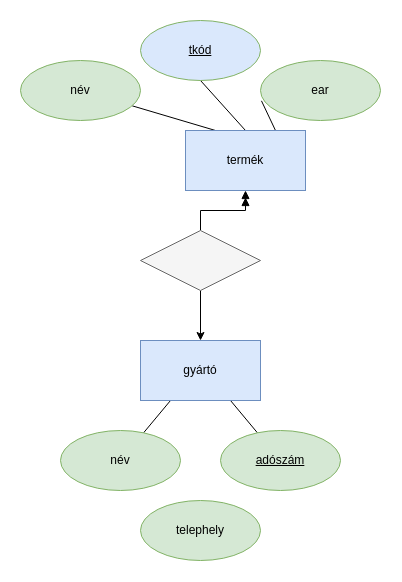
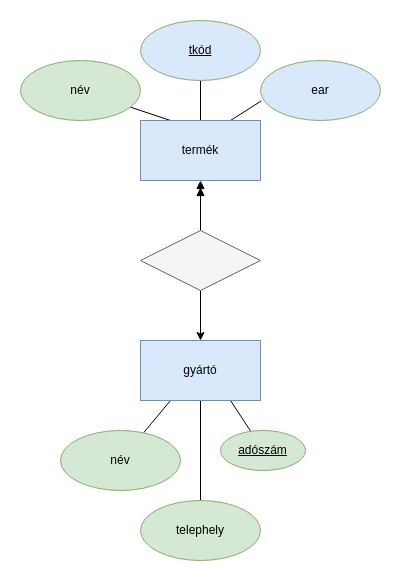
  <mxCell id="0" />
  <mxCell id="1" parent="0" />
  <mxCell id="2" style="edgeStyle=none;rounded=0;orthogonalLoop=1;jettySize=auto;html=1;exitX=0.25;exitY=0;exitDx=0;exitDy=0;endArrow=none;endFill=0;" edge="1" parent="1" source="5" target="19"><mxGeometry relative="1" as="geometry" /></mxCell>
  <mxCell id="3" style="edgeStyle=none;rounded=0;orthogonalLoop=1;jettySize=auto;html=1;exitX=0.5;exitY=0;exitDx=0;exitDy=0;entryX=0.5;entryY=1;entryDx=0;entryDy=0;endArrow=none;endFill=0;" edge="1" parent="1" source="5" target="17"><mxGeometry relative="1" as="geometry" /></mxCell>
  <mxCell id="4" style="edgeStyle=none;rounded=0;orthogonalLoop=1;jettySize=auto;html=1;exitX=0.75;exitY=0;exitDx=0;exitDy=0;entryX=0.008;entryY=0.672;entryDx=0;entryDy=0;entryPerimeter=0;endArrow=none;endFill=0;" edge="1" parent="1" source="5" target="18"><mxGeometry relative="1" as="geometry" /></mxCell>
- <mxCell id="5" value="termék" style="rounded=0;whiteSpace=wrap;html=1;fillColor=#dae8fc;strokeColor=#6c8ebf;" vertex="1" parent="1"><mxGeometry x="185" y="130" width="120" height="60" as="geometry" /></mxCell>
+ <mxCell id="5" value="termék" style="rounded=0;whiteSpace=wrap;html=1;fillColor=#dae8fc;strokeColor=#6c8ebf;" vertex="1" parent="1"><mxGeometry x="140" y="120" width="120" height="60" as="geometry" /></mxCell>
  <mxCell id="6" style="edgeStyle=none;rounded=0;orthogonalLoop=1;jettySize=auto;html=1;exitX=0.25;exitY=1;exitDx=0;exitDy=0;endArrow=none;endFill=0;" edge="1" parent="1" source="9" target="15"><mxGeometry relative="1" as="geometry" /></mxCell>
+ <mxCell id="7" style="edgeStyle=none;rounded=0;orthogonalLoop=1;jettySize=auto;html=1;exitX=0.5;exitY=1;exitDx=0;exitDy=0;entryX=0.5;entryY=0;entryDx=0;entryDy=0;endArrow=none;endFill=0;" edge="1" parent="1" source="9" target="14"><mxGeometry relative="1" as="geometry" /></mxCell>
  <mxCell id="8" style="edgeStyle=none;rounded=0;orthogonalLoop=1;jettySize=auto;html=1;exitX=0.75;exitY=1;exitDx=0;exitDy=0;endArrow=none;endFill=0;" edge="1" parent="1" source="9" target="13"><mxGeometry relative="1" as="geometry" /></mxCell>
  <mxCell id="9" value="gyártó" style="rounded=0;whiteSpace=wrap;html=1;fillColor=#dae8fc;strokeColor=#6c8ebf;" vertex="1" parent="1"><mxGeometry x="140" y="340" width="120" height="60" as="geometry" /></mxCell>
  <mxCell id="10" style="edgeStyle=orthogonalEdgeStyle;rounded=0;orthogonalLoop=1;jettySize=auto;html=1;exitX=0.5;exitY=0;exitDx=0;exitDy=0;entryX=0.5;entryY=1;entryDx=0;entryDy=0;endArrow=doubleBlock;endFill=1;" edge="1" parent="1" source="12" target="5"><mxGeometry relative="1" as="geometry" /></mxCell>
  <mxCell id="11" style="edgeStyle=orthogonalEdgeStyle;rounded=0;orthogonalLoop=1;jettySize=auto;html=1;exitX=0.5;exitY=1;exitDx=0;exitDy=0;endArrow=classic;endFill=1;" edge="1" parent="1" source="12" target="9"><mxGeometry relative="1" as="geometry" /></mxCell>
  <mxCell id="12" value="" style="rhombus;whiteSpace=wrap;html=1;fillColor=#f5f5f5;fontColor=#333333;strokeColor=#666666;" vertex="1" parent="1"><mxGeometry x="140" y="230" width="120" height="60" as="geometry" /></mxCell>
- <mxCell id="13" value="&lt;u&gt;adószám&lt;/u&gt;" style="ellipse;whiteSpace=wrap;html=1;fillColor=#d5e8d4;strokeColor=#82b366;" vertex="1" parent="1"><mxGeometry x="220" y="430" width="120" height="60" as="geometry" /></mxCell>
+ <mxCell id="13" value="&lt;u&gt;adószám&lt;/u&gt;" style="ellipse;whiteSpace=wrap;html=1;fillColor=#d5e8d4;strokeColor=#82b366;" vertex="1" parent="1"><mxGeometry x="220" y="430" width="85" height="40" as="geometry" /></mxCell>
  <mxCell id="14" value="telephely" style="ellipse;whiteSpace=wrap;html=1;fillColor=#d5e8d4;strokeColor=#82b366;" vertex="1" parent="1"><mxGeometry x="140" y="500" width="120" height="60" as="geometry" /></mxCell>
  <mxCell id="15" value="név" style="ellipse;whiteSpace=wrap;html=1;fillColor=#d5e8d4;strokeColor=#82b366;" vertex="1" parent="1"><mxGeometry x="60" y="430" width="120" height="60" as="geometry" /></mxCell>
  <mxCell id="16" style="rounded=0;orthogonalLoop=1;jettySize=auto;html=1;exitX=0.5;exitY=1;exitDx=0;exitDy=0;endArrow=none;endFill=0;" edge="1" parent="1" source="9" target="9"><mxGeometry relative="1" as="geometry" /></mxCell>
  <mxCell id="17" value="&lt;u&gt;tkód&lt;/u&gt;" style="ellipse;whiteSpace=wrap;html=1;fillColor=#dae8fc;strokeColor=#82b366;" vertex="1" parent="1"><mxGeometry x="140" width="120" height="60" as="geometry" y="20" /></mxCell>
- <mxCell id="18" value="ear" style="ellipse;whiteSpace=wrap;html=1;fillColor=#d5e8d4;strokeColor=#82b366;" vertex="1" parent="1"><mxGeometry x="260" y="60" width="120" height="60" as="geometry" /></mxCell>
+ <mxCell id="18" value="ear" style="ellipse;whiteSpace=wrap;html=1;fillColor=#dae8fc;strokeColor=#82b366;" vertex="1" parent="1"><mxGeometry x="260" y="60" width="120" height="60" as="geometry" /></mxCell>
  <mxCell id="19" value="név" style="ellipse;whiteSpace=wrap;html=1;fillColor=#d5e8d4;strokeColor=#82b366;" vertex="1" parent="1"><mxGeometry x="20" y="60" width="120" height="60" as="geometry" /></mxCell>
